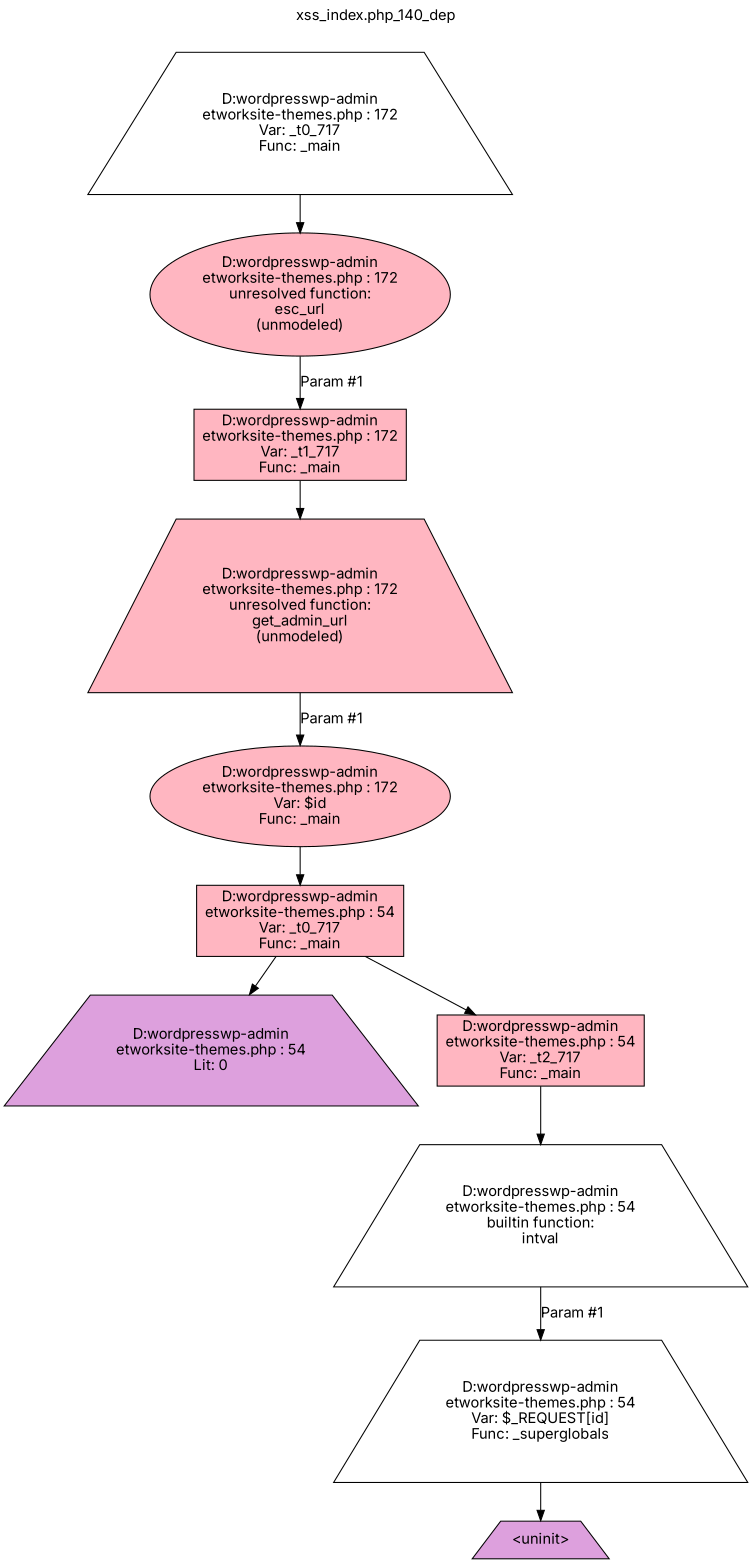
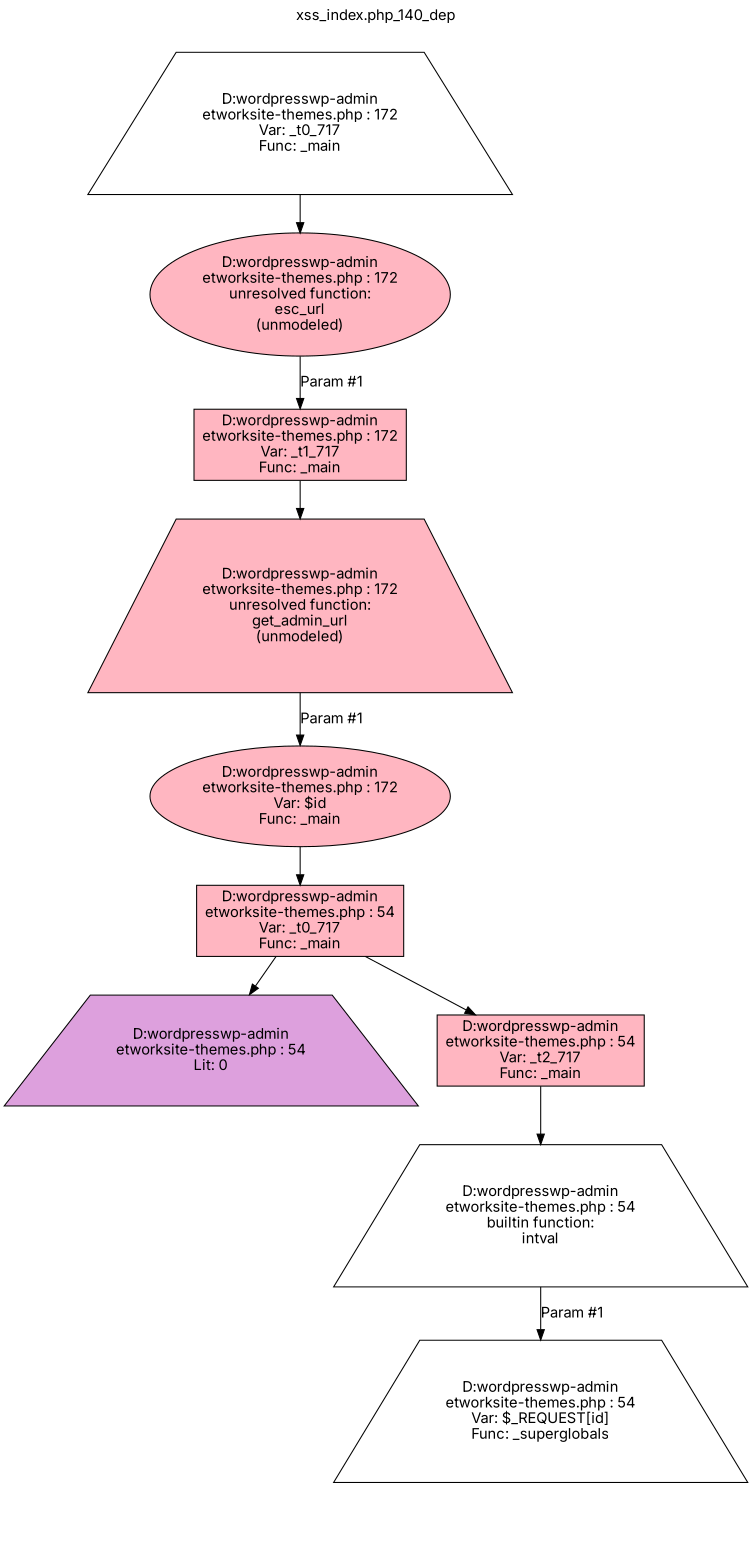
  digraph {
    label="xss_index.php_140_dep"
    labelloc=t
    fontname=Inter
    node [shape=trapezium style=filled fillcolor=lightpink fontname=Inter]
    edge [fontname=Inter]
    n1 [label="D:\wordpress\wp-admin\network\site-themes.php : 172\nVar: _t0_717\nFunc: _main\n" fillcolor=white]
    n2 [label="D:\wordpress\wp-admin\network\site-themes.php : 172\nunresolved function:\nesc_url\n(unmodeled)\n" shape=ellipse]
    n3 [label="D:\wordpress\wp-admin\network\site-themes.php : 172\nVar: _t1_717\nFunc: _main\n" shape=box]
    n4 [label="D:\wordpress\wp-admin\network\site-themes.php : 172\nunresolved function:\nget_admin_url\n(unmodeled)\n"]
    n5 [label="D:\wordpress\wp-admin\network\site-themes.php : 172\nVar: $id\nFunc: _main\n" shape=ellipse]
    n6 [label="D:\wordpress\wp-admin\network\site-themes.php : 54\nVar: _t0_717\nFunc: _main\n" shape=box]
    n7 [label="D:\wordpress\wp-admin\network\site-themes.php : 54\nLit: 0\n" fillcolor=plum]
    n8 [label="D:\wordpress\wp-admin\network\site-themes.php : 54\nVar: _t2_717\nFunc: _main\n" shape=box]
    n9 [label="D:\wordpress\wp-admin\network\site-themes.php : 54\nbuiltin function:\nintval\n" fillcolor=white]
    n10 [label="D:\wordpress\wp-admin\network\site-themes.php : 54\nVar: $_REQUEST[id]\nFunc: _superglobals\n" fillcolor=white]
-   n11 [label="<uninit>" fillcolor=plum]
    n1 -> n2
    n2 -> n3 [label="Param #1"]
    n3 -> n4
    n4 -> n5 [label="Param #1"]
    n5 -> n6
    n6 -> n7
    n6 -> n8
    n8 -> n9
    n9 -> n10 [label="Param #1"]
-   n10 -> n11
  }
